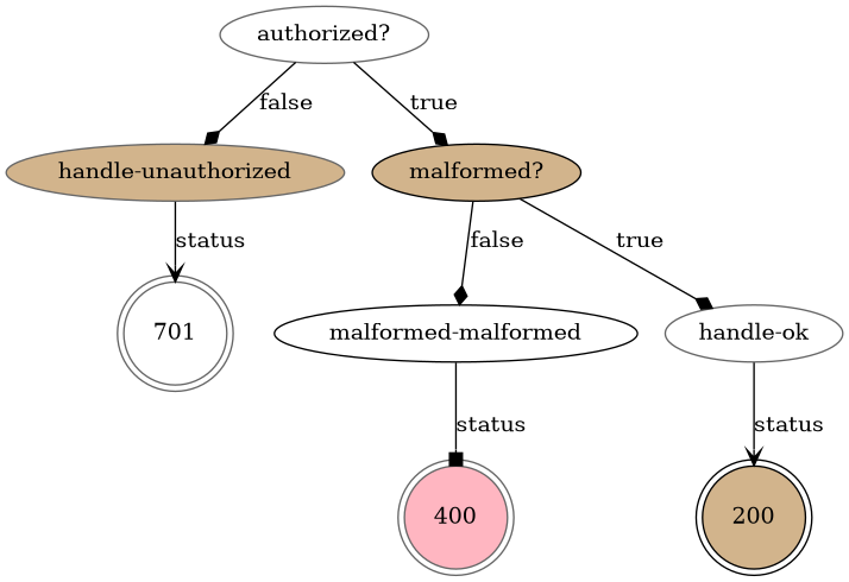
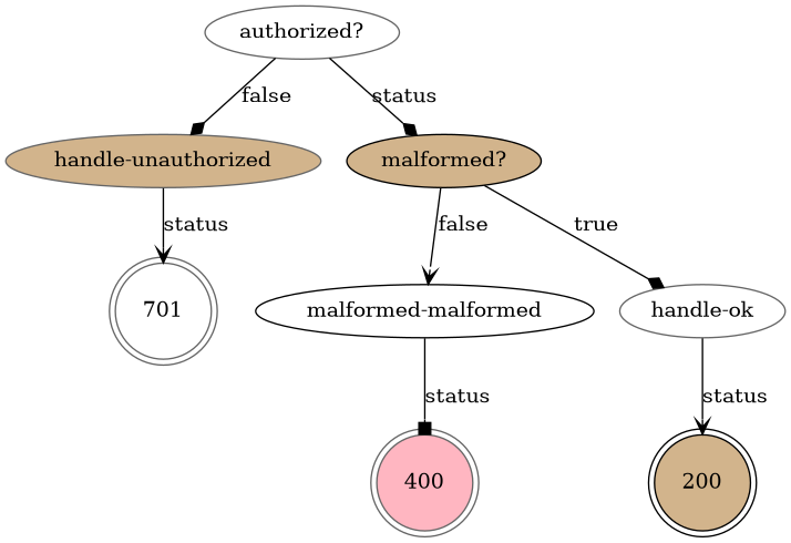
  digraph {
    rankdir=TB
    node [color=gray40 fillcolor=white shape=oval style=filled]
    edge [arrowhead=diamond]
    n1 [label=701 shape=doublecircle]
    400 [fillcolor=lightpink shape=doublecircle]
    200 [color=black fillcolor=tan shape=doublecircle]
    "authorized?"
    "handle-unauthorized" [fillcolor=tan]
    "malformed?" [color=black fillcolor=tan]
    n7 [color=black label="malformed-malformed"]
    "handle-ok"
    "authorized?" -> "handle-unauthorized" [label=false]
-   "authorized?" -> "malformed?" [label=true]
+   "authorized?" -> "malformed?" [label=status]
    "handle-unauthorized" -> n1 [arrowhead=vee label=status]
-   "malformed?" -> n7 [label=false]
+   "malformed?" -> n7 [arrowhead=vee label=false]
    "malformed?" -> "handle-ok" [label=true]
    n7 -> 400 [arrowhead=box label=status]
    "handle-ok" -> 200 [arrowhead=vee label=status]
  }
